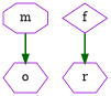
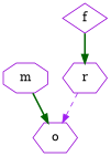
  digraph {
    node [color=darkviolet shape=hexagon]
    edge [color=darkgreen style=bold]
    m [shape=octagon]
    o
    f [shape=diamond]
    r
    m -> o
    f -> r
+   r -> o [color=purple style=dashed]
  }
